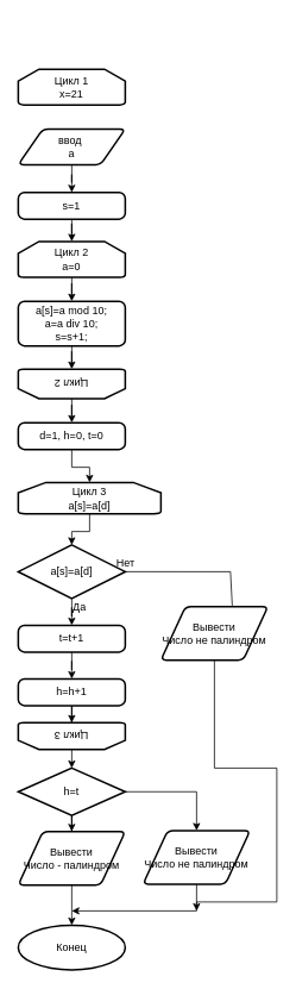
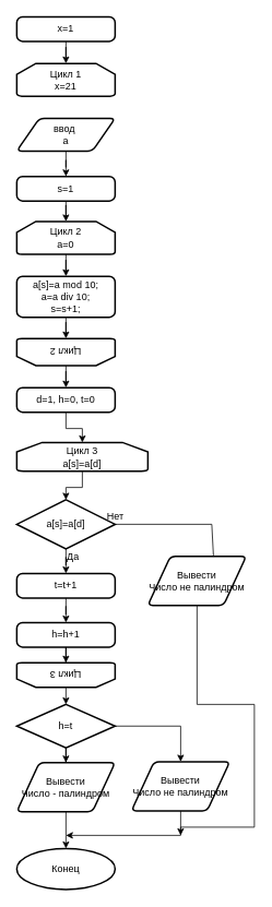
  <mxCell id="0" />
  <mxCell id="1" parent="0" />
  <mxCell id="2" value="Цикл 1&lt;br&gt;x=21" style="strokeWidth=2;html=1;shape=mxgraph.flowchart.loop_limit;whiteSpace=wrap;" vertex="1" parent="1"><mxGeometry x="20" y="77" width="120" height="40" as="geometry" /></mxCell>
+ <mxCell id="3" style="edgeStyle=orthogonalEdgeStyle;rounded=0;orthogonalLoop=1;jettySize=auto;html=1;" edge="1" parent="1" source="4" target="2"><mxGeometry relative="1" as="geometry" /></mxCell>
+ <mxCell id="4" value="x=1" style="rounded=1;whiteSpace=wrap;html=1;absoluteArcSize=1;arcSize=14;strokeWidth=2;" vertex="1" parent="1"><mxGeometry x="20" y="20" width="120" height="30" as="geometry" /></mxCell>
  <mxCell id="5" style="edgeStyle=orthogonalEdgeStyle;rounded=0;orthogonalLoop=1;jettySize=auto;html=1;entryX=0.5;entryY=0;entryDx=0;entryDy=0;" edge="1" parent="1" source="6" target="8"><mxGeometry relative="1" as="geometry" /></mxCell>
  <mxCell id="6" value="ввод&amp;nbsp;&lt;br&gt;a" style="shape=parallelogram;html=1;strokeWidth=2;perimeter=parallelogramPerimeter;whiteSpace=wrap;rounded=1;arcSize=12;size=0.23;" vertex="1" parent="1"><mxGeometry x="20" y="144" width="120" height="40" as="geometry" /></mxCell>
  <mxCell id="7" style="edgeStyle=orthogonalEdgeStyle;rounded=0;orthogonalLoop=1;jettySize=auto;html=1;entryX=0.5;entryY=0;entryDx=0;entryDy=0;entryPerimeter=0;" edge="1" parent="1" source="8" target="10"><mxGeometry relative="1" as="geometry" /></mxCell>
  <mxCell id="8" value="s=1" style="rounded=1;whiteSpace=wrap;html=1;absoluteArcSize=1;arcSize=14;strokeWidth=2;" vertex="1" parent="1"><mxGeometry x="20" y="215" width="120" height="30" as="geometry" /></mxCell>
  <mxCell id="9" style="edgeStyle=orthogonalEdgeStyle;rounded=0;orthogonalLoop=1;jettySize=auto;html=1;" edge="1" parent="1" source="10" target="12"><mxGeometry relative="1" as="geometry" /></mxCell>
  <mxCell id="10" value="Цикл 2&lt;br&gt;a=0" style="strokeWidth=2;html=1;shape=mxgraph.flowchart.loop_limit;whiteSpace=wrap;" vertex="1" parent="1"><mxGeometry x="20" y="270" width="120" height="40" as="geometry" /></mxCell>
  <mxCell id="11" style="edgeStyle=orthogonalEdgeStyle;rounded=0;orthogonalLoop=1;jettySize=auto;html=1;" edge="1" parent="1" source="12" target="14"><mxGeometry relative="1" as="geometry" /></mxCell>
  <mxCell id="12" value="a[s]=a mod 10;&lt;br&gt;a=a div 10;&lt;br&gt;s=s+1;" style="rounded=1;whiteSpace=wrap;html=1;absoluteArcSize=1;arcSize=14;strokeWidth=2;" vertex="1" parent="1"><mxGeometry x="20" y="337" width="120" height="50" as="geometry" /></mxCell>
  <mxCell id="13" style="edgeStyle=orthogonalEdgeStyle;rounded=0;orthogonalLoop=1;jettySize=auto;html=1;entryX=0.5;entryY=0;entryDx=0;entryDy=0;" edge="1" parent="1" source="14" target="16"><mxGeometry relative="1" as="geometry" /></mxCell>
  <mxCell id="14" value="Цикл 2" style="strokeWidth=2;html=1;shape=mxgraph.flowchart.loop_limit;whiteSpace=wrap;rotation=-180;" vertex="1" parent="1"><mxGeometry x="20" y="413" width="120" height="33" as="geometry" /></mxCell>
  <mxCell id="15" style="edgeStyle=orthogonalEdgeStyle;rounded=0;orthogonalLoop=1;jettySize=auto;html=1;" edge="1" parent="1" source="16" target="18"><mxGeometry relative="1" as="geometry" /></mxCell>
  <mxCell id="16" value="d=1, h=0, t=0" style="rounded=1;whiteSpace=wrap;html=1;absoluteArcSize=1;arcSize=14;strokeWidth=2;" vertex="1" parent="1"><mxGeometry x="20" y="473" width="120" height="30" as="geometry" /></mxCell>
  <mxCell id="17" style="edgeStyle=orthogonalEdgeStyle;rounded=0;orthogonalLoop=1;jettySize=auto;html=1;entryX=0.5;entryY=0;entryDx=0;entryDy=0;entryPerimeter=0;" edge="1" parent="1" source="18" target="20"><mxGeometry relative="1" as="geometry" /></mxCell>
  <mxCell id="18" value="Цикл 3&lt;br&gt;a[s]=a[d]" style="strokeWidth=2;html=1;shape=mxgraph.flowchart.loop_limit;whiteSpace=wrap;" vertex="1" parent="1"><mxGeometry x="20" y="540" width="160" height="35" as="geometry" /></mxCell>
  <mxCell id="19" style="edgeStyle=orthogonalEdgeStyle;rounded=0;orthogonalLoop=1;jettySize=auto;html=1;" edge="1" parent="1" source="20" target="22"><mxGeometry relative="1" as="geometry" /></mxCell>
  <mxCell id="20" value="a[s]=a[d]" style="strokeWidth=2;html=1;shape=mxgraph.flowchart.decision;whiteSpace=wrap;" vertex="1" parent="1"><mxGeometry x="20" y="610" width="120" height="60" as="geometry" /></mxCell>
  <mxCell id="21" style="edgeStyle=orthogonalEdgeStyle;rounded=0;orthogonalLoop=1;jettySize=auto;html=1;" edge="1" parent="1" source="22" target="25"><mxGeometry relative="1" as="geometry" /></mxCell>
  <mxCell id="22" value="t=t+1" style="rounded=1;whiteSpace=wrap;html=1;absoluteArcSize=1;arcSize=14;strokeWidth=2;" vertex="1" parent="1"><mxGeometry x="20" y="700" width="120" height="30" as="geometry" /></mxCell>
  <mxCell id="23" value="Да&amp;nbsp;" style="text;html=1;align=center;verticalAlign=middle;resizable=0;points=[];autosize=1;strokeColor=none;fillColor=none;" vertex="1" parent="1"><mxGeometry x="70" y="665" width="40" height="30" as="geometry" /></mxCell>
  <mxCell id="24" style="edgeStyle=orthogonalEdgeStyle;rounded=0;orthogonalLoop=1;jettySize=auto;html=1;" edge="1" parent="1" source="25" target="36"><mxGeometry relative="1" as="geometry" /></mxCell>
  <mxCell id="25" value="h=h+1" style="rounded=1;whiteSpace=wrap;html=1;absoluteArcSize=1;arcSize=14;strokeWidth=2;" vertex="1" parent="1"><mxGeometry x="20" y="760" width="120" height="30" as="geometry" /></mxCell>
  <mxCell id="26" value="Нет" style="text;html=1;align=center;verticalAlign=middle;resizable=0;points=[];autosize=1;strokeColor=none;fillColor=none;" vertex="1" parent="1"><mxGeometry x="120" y="615" width="40" height="30" as="geometry" /></mxCell>
  <mxCell id="27" style="edgeStyle=orthogonalEdgeStyle;rounded=0;orthogonalLoop=1;jettySize=auto;html=1;" edge="1" parent="1" source="28"><mxGeometry relative="1" as="geometry"><mxPoint x="220" y="1020" as="targetPoint" /><Array as="points"><mxPoint x="240" y="860" /><mxPoint x="310" y="860" /><mxPoint x="310" y="1010" /><mxPoint x="220" y="1010" /></Array></mxGeometry></mxCell>
  <mxCell id="28" value="Вывести&lt;br&gt;Число не палиндром" style="shape=parallelogram;html=1;strokeWidth=2;perimeter=parallelogramPerimeter;whiteSpace=wrap;rounded=1;arcSize=12;size=0.23;" vertex="1" parent="1"><mxGeometry x="180" y="679" width="120" height="60" as="geometry" /></mxCell>
  <mxCell id="29" value="" style="endArrow=none;html=1;rounded=0;exitX=0.5;exitY=0.833;exitDx=0;exitDy=0;exitPerimeter=0;" edge="1" parent="1"><mxGeometry width="50" height="50" relative="1" as="geometry"><mxPoint x="138" y="639.99" as="sourcePoint" /><mxPoint x="260" y="678" as="targetPoint" /><Array as="points"><mxPoint x="258" y="640" /></Array></mxGeometry></mxCell>
  <mxCell id="30" style="edgeStyle=orthogonalEdgeStyle;rounded=0;orthogonalLoop=1;jettySize=auto;html=1;" edge="1" parent="1" source="32" target="34"><mxGeometry relative="1" as="geometry" /></mxCell>
  <mxCell id="31" style="edgeStyle=orthogonalEdgeStyle;rounded=0;orthogonalLoop=1;jettySize=auto;html=1;entryX=0.5;entryY=0;entryDx=0;entryDy=0;" edge="1" parent="1" source="32" target="38"><mxGeometry relative="1" as="geometry"><Array as="points"><mxPoint x="220" y="887" /></Array></mxGeometry></mxCell>
  <mxCell id="32" value="h=t" style="strokeWidth=2;html=1;shape=mxgraph.flowchart.decision;whiteSpace=wrap;" vertex="1" parent="1"><mxGeometry x="20" y="860" width="120" height="53" as="geometry" /></mxCell>
  <mxCell id="33" style="edgeStyle=orthogonalEdgeStyle;rounded=0;orthogonalLoop=1;jettySize=auto;html=1;entryX=0.5;entryY=0;entryDx=0;entryDy=0;entryPerimeter=0;" edge="1" parent="1" source="34" target="39"><mxGeometry relative="1" as="geometry" /></mxCell>
  <mxCell id="34" value="Вывести&lt;br&gt;Число - палиндром" style="shape=parallelogram;html=1;strokeWidth=2;perimeter=parallelogramPerimeter;whiteSpace=wrap;rounded=1;arcSize=12;size=0.23;" vertex="1" parent="1"><mxGeometry x="20" y="931" width="120" height="60" as="geometry" /></mxCell>
  <mxCell id="35" style="edgeStyle=orthogonalEdgeStyle;rounded=0;orthogonalLoop=1;jettySize=auto;html=1;" edge="1" parent="1"><mxGeometry relative="1" as="geometry"><mxPoint x="80" y="838" as="sourcePoint" /><mxPoint x="80" y="860" as="targetPoint" /></mxGeometry></mxCell>
  <mxCell id="36" value="Цикл 3" style="strokeWidth=2;html=1;shape=mxgraph.flowchart.loop_limit;whiteSpace=wrap;rotation=-180;" vertex="1" parent="1"><mxGeometry x="20" y="809" width="120" height="30" as="geometry" /></mxCell>
  <mxCell id="37" style="edgeStyle=orthogonalEdgeStyle;rounded=0;orthogonalLoop=1;jettySize=auto;html=1;" edge="1" parent="1" source="38"><mxGeometry relative="1" as="geometry"><mxPoint x="80" y="1020" as="targetPoint" /><Array as="points"><mxPoint x="220" y="1020" /></Array></mxGeometry></mxCell>
  <mxCell id="38" value="Вывести&lt;br&gt;Число не палиндром" style="shape=parallelogram;html=1;strokeWidth=2;perimeter=parallelogramPerimeter;whiteSpace=wrap;rounded=1;arcSize=12;size=0.23;" vertex="1" parent="1"><mxGeometry x="160" y="930" width="120" height="60" as="geometry" /></mxCell>
  <mxCell id="39" value="Конец" style="strokeWidth=2;html=1;shape=mxgraph.flowchart.start_1;whiteSpace=wrap;" vertex="1" parent="1"><mxGeometry x="20" y="1036" width="120" height="50" as="geometry" /></mxCell>
